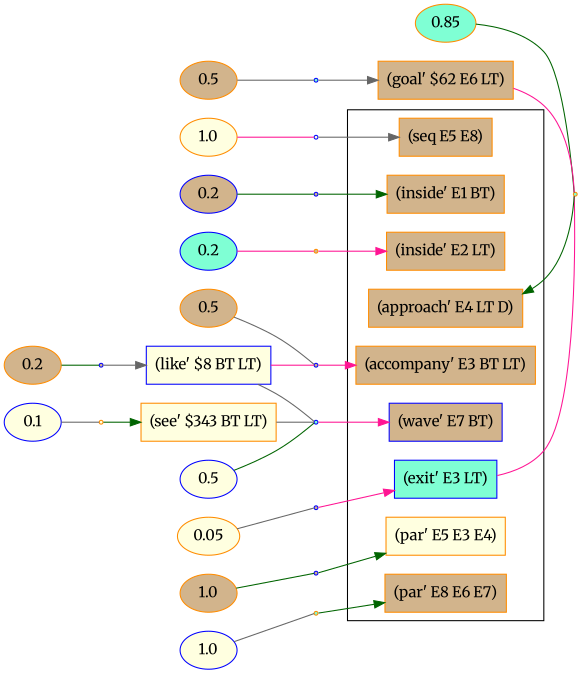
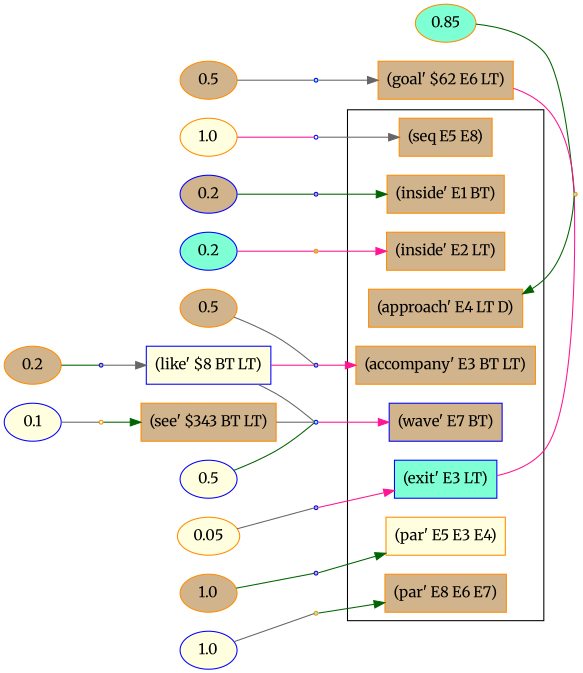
  digraph {
    fontname=Merriweather
    rankdir=LR
    node [color=darkorange fillcolor=tan fontname=Merriweather style=filled]
    edge [arrowhead=none color=darkgreen fontname=Merriweather]
    n1 [label="(inside' E1 BT)" shape=box]
    n2 [label="(inside' E2 LT)" shape=box]
    n3 [label="(accompany' E3 BT LT)" shape=box]
    n4 [label="(approach' E4 LT D)" shape=box]
    n5 [color=blue fillcolor=aquamarine label="(exit' E3 LT)" shape=box]
    n6 [fillcolor=lightyellow label="(par' E5 E3 E4)" shape=box]
    n7 [color=blue label="(wave' E7 BT)" shape=box]
    n8 [label="(par' E8 E6 E7)" shape=box]
    n9 [label="(seq E5 E8)" shape=box]
    r4 [fillcolor=aquamarine shape=point]
    n11 [color=blue label=0.2]
    r0 [color=blue shape=point]
    n13 [color=blue fillcolor=aquamarine label=0.2]
    r1 [shape=point]
    n15 [label=0.5]
    r2 [color=blue shape=point]
    n17 [label=0.2]
    r3 [color=blue shape=point]
    n19 [color=blue fillcolor=lightyellow label="(like' $8 BT LT)" shape=box]
    n20 [fillcolor=aquamarine label=0.85]
    n21 [label=0.5]
    r5 [color=blue fillcolor=aquamarine shape=point]
    n23 [label="(goal' $62 E6 LT)" shape=box]
    n24 [fillcolor=lightyellow label=0.05]
    r6 [color=blue shape=point]
    n26 [label=1.0]
    r7 [color=blue shape=point]
    n28 [color=blue fillcolor=lightyellow label=0.5]
    r8 [color=blue fillcolor=aquamarine shape=point]
    n30 [color=blue fillcolor=lightyellow label=0.1]
    r9 [fillcolor=lightyellow shape=point]
-   n32 [fillcolor=lightyellow label="(see' $343 BT LT)" shape=box]
+   n32 [label="(see' $343 BT LT)" shape=box]
    n33 [color=blue fillcolor=lightyellow label=1.0]
    r10 [fillcolor=aquamarine shape=point]
    n35 [fillcolor=lightyellow label=1.0]
    r11 [color=blue fillcolor=lightyellow shape=point]
    subgraph cluster_1 {
      n1
      n2
      n3
      n4
      n5
      n6
      n7
      n8
      n9
    }
    n5 -> r4 [color=deeppink]
    r4 -> n4 [arrowhead=""]
    n11 -> r0
    r0 -> n1 [arrowhead=""]
    n13 -> r1 [color=deeppink]
    r1 -> n2 [color=deeppink arrowhead=""]
    n15 -> r2 [color=gray40]
    r2 -> n3 [color=deeppink arrowhead=""]
    n17 -> r3
    r3 -> n19 [color=gray40 arrowhead=""]
    n19 -> r2 [color=deeppink]
    n19 -> r8 [color=gray40]
    n20 -> r4
    n21 -> r5 [color=gray40]
    r5 -> n23 [color=gray40 arrowhead=""]
    n23 -> r4 [color=deeppink]
    n24 -> r6 [color=gray40]
    r6 -> n5 [color=deeppink arrowhead=""]
    n26 -> r7
    r7 -> n6 [arrowhead=""]
    n28 -> r8
    r8 -> n7 [color=deeppink arrowhead=""]
    n30 -> r9 [color=gray40]
    r9 -> n32 [arrowhead=""]
    n32 -> r8 [color=gray40]
    n33 -> r10 [color=gray40]
    r10 -> n8 [arrowhead=""]
    n35 -> r11 [color=deeppink]
    r11 -> n9 [color=gray40 arrowhead=""]
  }
